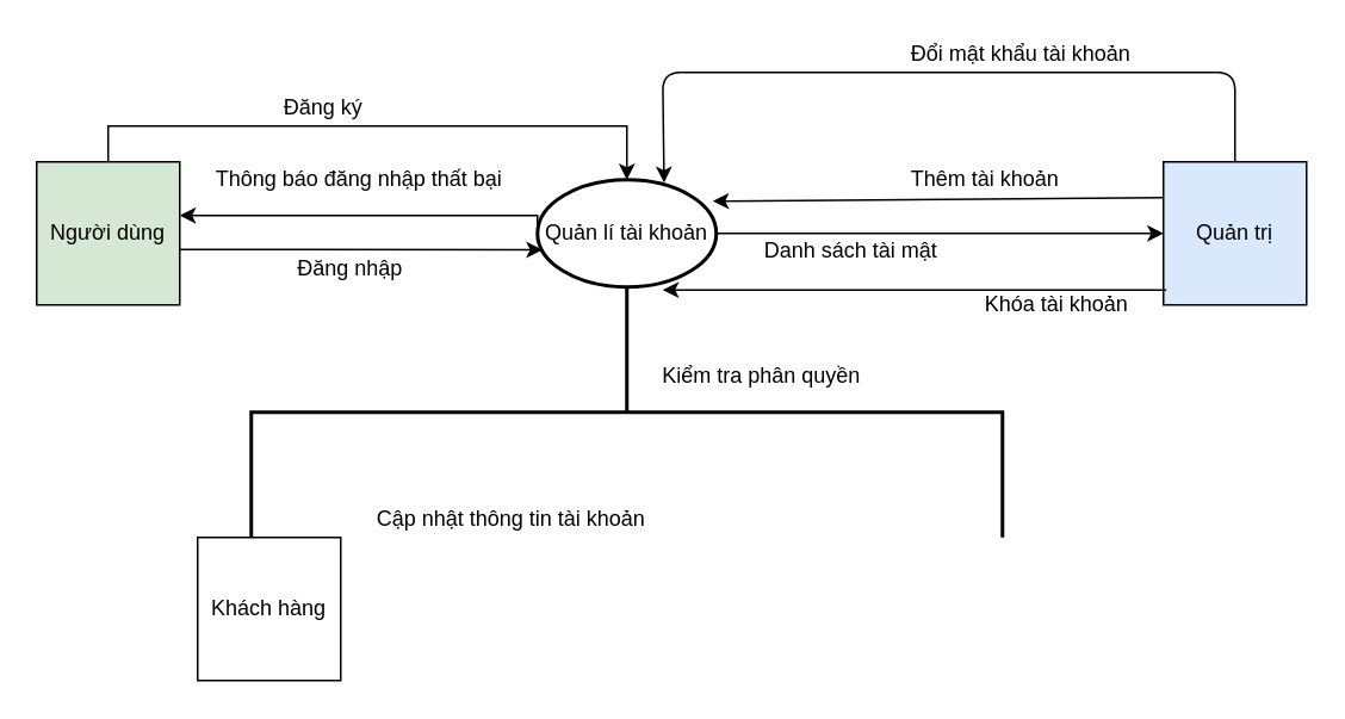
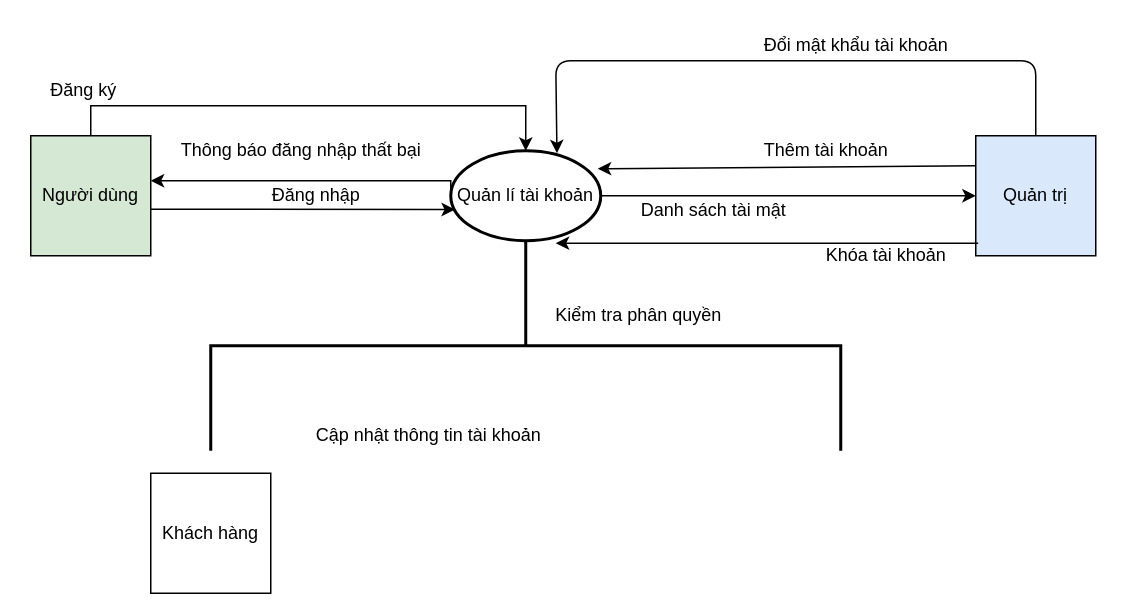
  <mxCell id="0" />
  <mxCell id="1" parent="0" />
  <mxCell id="2" style="edgeStyle=orthogonalEdgeStyle;rounded=0;orthogonalLoop=1;jettySize=auto;html=1;exitX=0;exitY=0.5;exitDx=0;exitDy=0;exitPerimeter=0;" parent="1" source="3" target="5" edge="1"><mxGeometry relative="1" as="geometry"><Array as="points"><mxPoint x="300" y="120" /></Array></mxGeometry></mxCell>
  <mxCell id="3" value="Quản lí tài khoản" style="strokeWidth=2;html=1;shape=mxgraph.flowchart.start_1;whiteSpace=wrap;" parent="1" vertex="1"><mxGeometry x="300" y="100" width="100" height="60" as="geometry" /></mxCell>
  <mxCell id="4" style="edgeStyle=orthogonalEdgeStyle;rounded=0;orthogonalLoop=1;jettySize=auto;html=1;exitX=1;exitY=0.25;exitDx=0;exitDy=0;entryX=0.5;entryY=0;entryDx=0;entryDy=0;entryPerimeter=0;" parent="1" source="5" target="3" edge="1"><mxGeometry relative="1" as="geometry"><Array as="points"><mxPoint x="60" y="110" /><mxPoint x="60" y="70" /><mxPoint x="350" y="70" /></Array></mxGeometry></mxCell>
  <mxCell id="5" value="Người dùng" style="whiteSpace=wrap;html=1;aspect=fixed;fillColor=#d5e8d4;" parent="1" vertex="1"><mxGeometry x="20" y="90" width="80" height="80" as="geometry" /></mxCell>
  <mxCell id="6" value="Quản trị" style="whiteSpace=wrap;html=1;aspect=fixed;fillColor=#dae8fc;" parent="1" vertex="1"><mxGeometry x="650" y="90" width="80" height="80" as="geometry" /></mxCell>
- <mxCell id="7" value="Đăng nhập" style="text;html=1;align=center;verticalAlign=middle;resizable=0;points=[];autosize=1;" parent="1" vertex="1"><mxGeometry x="160" y="140" width="70" height="20" as="geometry" /></mxCell>
- <mxCell id="8" value="Khách hàng" style="whiteSpace=wrap;html=1;aspect=fixed;" parent="1" vertex="1"><mxGeometry x="110" y="300" width="80" height="80" as="geometry" /></mxCell>
+ <mxCell id="7" value="Đăng nhập" style="text;html=1;align=center;verticalAlign=middle;resizable=0;points=[];autosize=1;" parent="1" vertex="1"><mxGeometry x="175" y="120" width="70" height="20" as="geometry" /></mxCell>
+ <mxCell id="8" value="Khách hàng" style="whiteSpace=wrap;html=1;aspect=fixed;" parent="1" vertex="1"><mxGeometry x="100" y="315" width="80" height="80" as="geometry" /></mxCell>
  <mxCell id="9" value="" style="strokeWidth=2;html=1;shape=mxgraph.flowchart.annotation_2;align=left;labelPosition=right;pointerEvents=1;direction=south;" parent="1" vertex="1"><mxGeometry x="140" y="160" width="420" height="140" as="geometry" /></mxCell>
  <mxCell id="10" value="Kiểm tra phân quyền" style="text;html=1;align=center;verticalAlign=middle;resizable=0;points=[];autosize=1;" parent="1" vertex="1"><mxGeometry x="360" y="200" width="130" height="20" as="geometry" /></mxCell>
  <mxCell id="11" value="Thông báo đăng nhập thất bại" style="text;html=1;align=center;verticalAlign=middle;resizable=0;points=[];autosize=1;" parent="1" vertex="1"><mxGeometry x="110" y="90" width="180" height="20" as="geometry" /></mxCell>
  <mxCell id="12" value="" style="endArrow=classic;html=1;entryX=0.028;entryY=0.653;entryDx=0;entryDy=0;entryPerimeter=0;" edge="1" parent="1" target="3"><mxGeometry width="50" height="50" relative="1" as="geometry"><mxPoint x="100" y="139" as="sourcePoint" /><mxPoint x="220" y="200" as="targetPoint" /><Array as="points" /></mxGeometry></mxCell>
- <mxCell id="13" value="Đăng ký" style="text;html=1;align=center;verticalAlign=middle;resizable=0;points=[];autosize=1;" vertex="1" parent="1"><mxGeometry x="150" y="50" width="60" height="20" as="geometry" /></mxCell>
+ <mxCell id="13" value="Đăng ký" style="text;html=1;align=center;verticalAlign=middle;resizable=0;points=[];autosize=1;" vertex="1" parent="1"><mxGeometry x="25" y="50" width="60" height="20" as="geometry" /></mxCell>
  <mxCell id="14" value="Cập nhật thông tin tài khoản" style="text;html=1;align=center;verticalAlign=middle;resizable=0;points=[];autosize=1;" vertex="1" parent="1"><mxGeometry x="200" y="280" width="170" height="20" as="geometry" /></mxCell>
  <mxCell id="15" value="Danh sách tài mật" style="text;html=1;align=center;verticalAlign=middle;resizable=0;points=[];autosize=1;" vertex="1" parent="1"><mxGeometry x="410" y="130" width="130" height="20" as="geometry" /></mxCell>
  <mxCell id="16" value="" style="endArrow=classic;html=1;exitX=1;exitY=0.5;exitDx=0;exitDy=0;exitPerimeter=0;entryX=0;entryY=0.5;entryDx=0;entryDy=0;" edge="1" parent="1" source="3" target="6"><mxGeometry width="50" height="50" relative="1" as="geometry"><mxPoint x="440" y="100" as="sourcePoint" /><mxPoint x="490" y="50" as="targetPoint" /></mxGeometry></mxCell>
  <mxCell id="17" value="" style="endArrow=classic;html=1;exitX=0;exitY=0.25;exitDx=0;exitDy=0;entryX=0.98;entryY=0.2;entryDx=0;entryDy=0;entryPerimeter=0;" edge="1" parent="1" source="6" target="3"><mxGeometry width="50" height="50" relative="1" as="geometry"><mxPoint x="520" y="70" as="sourcePoint" /><mxPoint x="410" y="150" as="targetPoint" /></mxGeometry></mxCell>
  <mxCell id="18" value="" style="endArrow=classic;html=1;exitX=0.02;exitY=0.895;exitDx=0;exitDy=0;exitPerimeter=0;entryX=0.7;entryY=1.027;entryDx=0;entryDy=0;entryPerimeter=0;" edge="1" parent="1" source="6" target="3"><mxGeometry width="50" height="50" relative="1" as="geometry"><mxPoint x="320" y="100" as="sourcePoint" /><mxPoint x="370" y="50" as="targetPoint" /></mxGeometry></mxCell>
  <mxCell id="19" value="" style="endArrow=classic;html=1;exitX=0.5;exitY=0;exitDx=0;exitDy=0;entryX=0.708;entryY=0.027;entryDx=0;entryDy=0;entryPerimeter=0;" edge="1" parent="1" source="6" target="3"><mxGeometry width="50" height="50" relative="1" as="geometry"><mxPoint x="535" y="70" as="sourcePoint" /><mxPoint x="390" y="70" as="targetPoint" /><Array as="points"><mxPoint x="690" y="40" /><mxPoint x="370" y="40" /></Array></mxGeometry></mxCell>
  <mxCell id="20" value="Khóa tài khoản" style="text;html=1;align=center;verticalAlign=middle;resizable=0;points=[];autosize=1;" vertex="1" parent="1"><mxGeometry x="540" y="160" width="100" height="20" as="geometry" /></mxCell>
  <mxCell id="21" value="Thêm tài khoản" style="text;html=1;align=center;verticalAlign=middle;resizable=0;points=[];autosize=1;" vertex="1" parent="1"><mxGeometry x="500" y="90" width="100" height="20" as="geometry" /></mxCell>
  <mxCell id="22" value="Đổi mật khẩu tài khoản" style="text;html=1;align=center;verticalAlign=middle;resizable=0;points=[];autosize=1;" vertex="1" parent="1"><mxGeometry x="500" y="20" width="140" height="20" as="geometry" /></mxCell>
